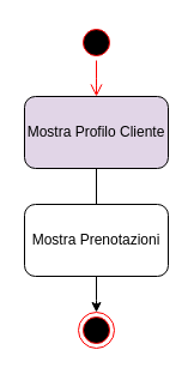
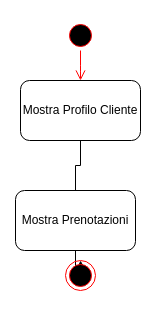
  <mxCell id="0" />
  <mxCell id="1" parent="0" />
  <mxCell id="2" value="" style="ellipse;html=1;shape=startState;fillColor=#000000;strokeColor=#ff0000;" vertex="1" parent="1"><mxGeometry x="65" y="20" width="30" height="30" as="geometry" /></mxCell>
  <mxCell id="3" value="" style="edgeStyle=orthogonalEdgeStyle;html=1;verticalAlign=bottom;endArrow=open;endSize=8;strokeColor=#ff0000;" edge="1" source="2" parent="1"><mxGeometry relative="1" as="geometry"><mxPoint x="80" y="80" as="targetPoint" /></mxGeometry></mxCell>
  <mxCell id="4" value="" style="edgeStyle=orthogonalEdgeStyle;rounded=0;orthogonalLoop=1;jettySize=auto;html=1;endArrow=none;" edge="1" parent="1" source="5" target="7"><mxGeometry relative="1" as="geometry" /></mxCell>
- <mxCell id="5" value="Mostra Profilo Cliente" style="rounded=1;whiteSpace=wrap;html=1;fillColor=#e1d5e7;" vertex="1" parent="1"><mxGeometry x="20" y="80" width="120" height="60" as="geometry" /></mxCell>
+ <mxCell id="5" value="Mostra Profilo Cliente" style="rounded=1;whiteSpace=wrap;html=1;" vertex="1" parent="1"><mxGeometry x="20" y="80" width="120" height="60" as="geometry" /></mxCell>
  <mxCell id="6" value="" style="edgeStyle=orthogonalEdgeStyle;rounded=0;orthogonalLoop=1;jettySize=auto;html=1;" edge="1" parent="1" source="7"><mxGeometry relative="1" as="geometry"><mxPoint x="80" y="260" as="targetPoint" /></mxGeometry></mxCell>
- <mxCell id="7" value="Mostra Prenotazioni" style="rounded=1;whiteSpace=wrap;html=1;" vertex="1" parent="1"><mxGeometry x="20" y="170" width="120" height="60" as="geometry" /></mxCell>
+ <mxCell id="7" value="Mostra Prenotazioni" style="rounded=1;whiteSpace=wrap;html=1;" vertex="1" parent="1"><mxGeometry x="15" y="190" width="120" height="60" as="geometry" /></mxCell>
  <mxCell id="8" value="" style="ellipse;html=1;shape=endState;fillColor=#000000;strokeColor=#ff0000;" vertex="1" parent="1"><mxGeometry x="65" y="260" width="30" height="30" as="geometry" /></mxCell>
